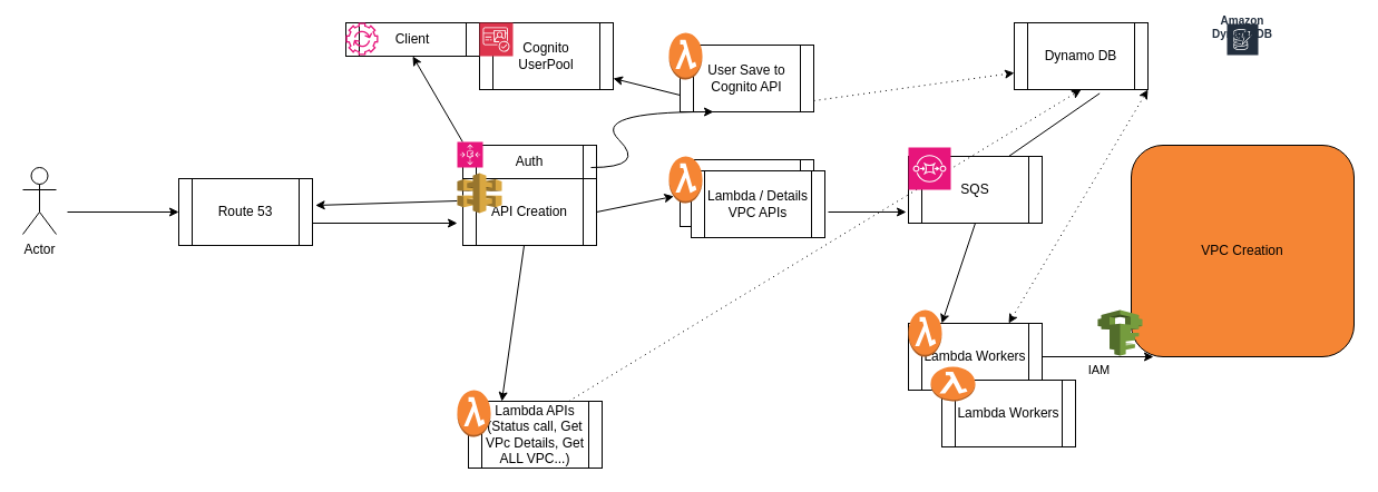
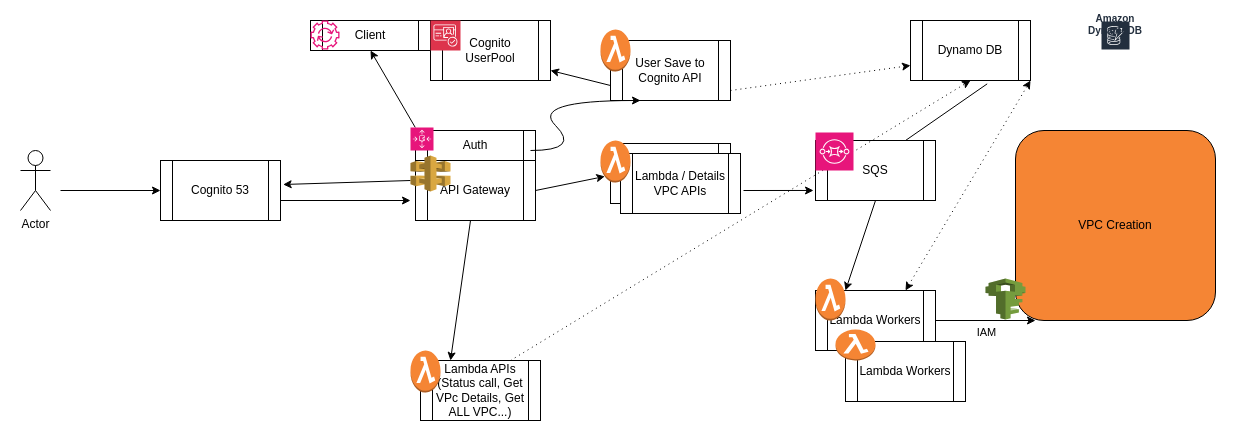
  <mxCell id="0" />
  <mxCell id="1" parent="0" />
  <mxCell id="2" value="Actor" style="shape=umlActor;verticalLabelPosition=bottom;verticalAlign=top;html=1;outlineConnect=0;" vertex="1" parent="1"><mxGeometry x="20" y="150" width="30" height="60" as="geometry" /></mxCell>
- <mxCell id="3" value="Route 53" style="shape=process;whiteSpace=wrap;html=1;backgroundOutline=1;" vertex="1" parent="1"><mxGeometry x="160" y="160" width="120" height="60" as="geometry" /></mxCell>
- <mxCell id="4" value="API Creation" style="shape=process;whiteSpace=wrap;html=1;backgroundOutline=1;" vertex="1" parent="1"><mxGeometry x="415" y="160" width="120" height="60" as="geometry" /></mxCell>
+ <mxCell id="3" value="Cognito 53" style="shape=process;whiteSpace=wrap;html=1;backgroundOutline=1;" vertex="1" parent="1"><mxGeometry x="160" y="160" width="120" height="60" as="geometry" /></mxCell>
+ <mxCell id="4" value="API Gateway" style="shape=process;whiteSpace=wrap;html=1;backgroundOutline=1;" vertex="1" parent="1"><mxGeometry x="415" y="160" width="120" height="60" as="geometry" /></mxCell>
  <mxCell id="5" value="SQS" style="shape=process;whiteSpace=wrap;html=1;backgroundOutline=1;" vertex="1" parent="1"><mxGeometry x="815" y="140" width="120" height="60" as="geometry" /></mxCell>
  <mxCell id="6" value="Lambda Workers" style="shape=process;whiteSpace=wrap;html=1;backgroundOutline=1;" vertex="1" parent="1"><mxGeometry x="815" y="290" width="120" height="60" as="geometry" /></mxCell>
  <mxCell id="7" value="Lambda APIs (Status call, Get VPc Details, Get ALL VPC...)" style="shape=process;whiteSpace=wrap;html=1;backgroundOutline=1;" vertex="1" parent="1"><mxGeometry x="420" y="360" width="120" height="60" as="geometry" /></mxCell>
  <mxCell id="8" value="" style="endArrow=classic;html=1;rounded=0;exitX=0.5;exitY=1;exitDx=0;exitDy=0;entryX=0.25;entryY=0;entryDx=0;entryDy=0;" edge="1" parent="1" source="5" target="6"><mxGeometry width="50" height="50" relative="1" as="geometry"><mxPoint x="725" y="220" as="sourcePoint" /><mxPoint x="815" y="330" as="targetPoint" /></mxGeometry></mxCell>
  <mxCell id="9" value="" style="endArrow=classic;html=1;rounded=0;entryX=0.25;entryY=0;entryDx=0;entryDy=0;" edge="1" parent="1" target="7"><mxGeometry width="50" height="50" relative="1" as="geometry"><mxPoint x="470" y="220" as="sourcePoint" /><mxPoint x="520" y="170" as="targetPoint" /></mxGeometry></mxCell>
  <mxCell id="10" value="Dynamo DB" style="shape=process;whiteSpace=wrap;html=1;backgroundOutline=1;" vertex="1" parent="1"><mxGeometry x="910" y="20" width="120" height="60" as="geometry" /></mxCell>
  <mxCell id="11" value="" style="endArrow=none;html=1;rounded=0;exitX=0.75;exitY=0;exitDx=0;exitDy=0;entryX=0.639;entryY=1.056;entryDx=0;entryDy=0;entryPerimeter=0;" edge="1" parent="1" source="5" target="10"><mxGeometry width="50" height="50" relative="1" as="geometry"><mxPoint x="710" y="130" as="sourcePoint" /><mxPoint x="760" y="80" as="targetPoint" /></mxGeometry></mxCell>
  <mxCell id="12" value="" style="endArrow=classic;startArrow=classic;html=1;rounded=0;entryX=1;entryY=1;entryDx=0;entryDy=0;exitX=0.75;exitY=0;exitDx=0;exitDy=0;dashed=1;dashPattern=1 4;" edge="1" parent="1" source="6" target="10"><mxGeometry width="50" height="50" relative="1" as="geometry"><mxPoint x="730" y="290" as="sourcePoint" /><mxPoint x="780" y="240" as="targetPoint" /></mxGeometry></mxCell>
  <mxCell id="13" value="" style="endArrow=classic;html=1;rounded=0;entryX=0.5;entryY=1;entryDx=0;entryDy=0;dashed=1;dashPattern=1 4;" edge="1" parent="1" target="10"><mxGeometry width="50" height="50" relative="1" as="geometry"><mxPoint x="510" y="360" as="sourcePoint" /><mxPoint x="560" y="310" as="targetPoint" /></mxGeometry></mxCell>
  <mxCell id="14" value="Cognito UserPool" style="shape=process;whiteSpace=wrap;html=1;backgroundOutline=1;" vertex="1" parent="1"><mxGeometry x="430" y="20" width="120" height="60" as="geometry" /></mxCell>
  <mxCell id="15" value="Client" style="shape=process;whiteSpace=wrap;html=1;backgroundOutline=1;" vertex="1" parent="1"><mxGeometry x="310" y="20" width="120" height="30" as="geometry" /></mxCell>
  <mxCell id="16" value="Auth" style="shape=process;whiteSpace=wrap;html=1;backgroundOutline=1;" vertex="1" parent="1"><mxGeometry x="415" y="130" width="120" height="30" as="geometry" /></mxCell>
  <mxCell id="17" value="" style="endArrow=classic;html=1;rounded=0;entryX=0.5;entryY=1;entryDx=0;entryDy=0;" edge="1" parent="1" source="34" target="15"><mxGeometry width="50" height="50" relative="1" as="geometry"><mxPoint x="420" y="130" as="sourcePoint" /><mxPoint x="470" y="80" as="targetPoint" /></mxGeometry></mxCell>
  <mxCell id="18" value="" style="endArrow=classic;html=1;rounded=0;entryX=0;entryY=0.5;entryDx=0;entryDy=0;" edge="1" parent="1" target="3"><mxGeometry width="50" height="50" relative="1" as="geometry"><mxPoint x="60" y="190" as="sourcePoint" /><mxPoint x="110" y="140" as="targetPoint" /></mxGeometry></mxCell>
  <mxCell id="19" value="User Save to Cognito API" style="shape=process;whiteSpace=wrap;html=1;backgroundOutline=1;" vertex="1" parent="1"><mxGeometry x="610" y="40" width="120" height="60" as="geometry" /></mxCell>
  <mxCell id="20" value="" style="endArrow=classic;html=1;rounded=0;" edge="1" parent="1"><mxGeometry width="50" height="50" relative="1" as="geometry"><mxPoint x="280" y="200" as="sourcePoint" /><mxPoint x="410" y="200" as="targetPoint" /></mxGeometry></mxCell>
  <mxCell id="21" value="" style="curved=1;endArrow=classic;html=1;rounded=0;entryX=0.25;entryY=1;entryDx=0;entryDy=0;" edge="1" parent="1" target="19"><mxGeometry width="50" height="50" relative="1" as="geometry"><mxPoint x="530" y="150" as="sourcePoint" /><mxPoint x="580" as="targetPoint" y="100" /><Array as="points"><mxPoint x="580" y="150" /><mxPoint x="530" y="100" /></Array></mxGeometry></mxCell>
  <mxCell id="22" value="" style="endArrow=classic;html=1;rounded=0;entryX=1.022;entryY=0.4;entryDx=0;entryDy=0;entryPerimeter=0;" edge="1" parent="1" target="3"><mxGeometry width="50" height="50" relative="1" as="geometry"><mxPoint x="410" y="180" as="sourcePoint" /><mxPoint x="290" y="170" as="targetPoint" /></mxGeometry></mxCell>
  <mxCell id="23" value="VPC Creation" style="rounded=1;whiteSpace=wrap;html=1;fillColor=#f58534;" vertex="1" parent="1"><mxGeometry x="1015" y="130" width="200" height="190" as="geometry" /></mxCell>
  <mxCell id="24" value="" style="outlineConnect=0;dashed=0;verticalLabelPosition=bottom;verticalAlign=top;align=center;html=1;shape=mxgraph.aws3.iam;fillColor=#759C3E;gradientColor=none;" vertex="1" parent="1"><mxGeometry x="985" y="278" width="40" height="41" as="geometry" /></mxCell>
  <mxCell id="25" value="" style="endArrow=classic;html=1;rounded=0;" edge="1" parent="1" source="6"><mxGeometry relative="1" as="geometry"><mxPoint x="935" y="320" as="sourcePoint" /><mxPoint x="1035" y="320" as="targetPoint" /></mxGeometry></mxCell>
  <mxCell id="26" value="IAM" style="edgeLabel;resizable=0;html=1;;align=center;verticalAlign=middle;" connectable="0" vertex="1" parent="25"><mxGeometry relative="1" as="geometry"><mxPoint y="11" as="offset" /></mxGeometry></mxCell>
  <mxCell id="27" value="" style="sketch=0;points=[[0,0,0],[0.25,0,0],[0.5,0,0],[0.75,0,0],[1,0,0],[0,1,0],[0.25,1,0],[0.5,1,0],[0.75,1,0],[1,1,0],[0,0.25,0],[0,0.5,0],[0,0.75,0],[1,0.25,0],[1,0.5,0],[1,0.75,0]];outlineConnect=0;fontColor=#232F3E;fillColor=#E7157B;strokeColor=#ffffff;dashed=0;verticalLabelPosition=bottom;verticalAlign=top;align=center;html=1;fontSize=12;fontStyle=0;aspect=fixed;shape=mxgraph.aws4.resourceIcon;resIcon=mxgraph.aws4.sqs;" vertex="1" parent="1"><mxGeometry x="815" y="132" width="38" height="38" as="geometry" /></mxCell>
  <mxCell id="28" value="" style="outlineConnect=0;dashed=0;verticalLabelPosition=bottom;verticalAlign=top;align=center;html=1;shape=mxgraph.aws3.lambda_function;fillColor=#F58534;gradientColor=none;" vertex="1" parent="1"><mxGeometry x="815" y="278" width="30" height="42" as="geometry" /></mxCell>
  <mxCell id="29" value="" style="outlineConnect=0;dashed=0;verticalLabelPosition=bottom;verticalAlign=top;align=center;html=1;shape=mxgraph.aws3.lambda_function;fillColor=#F58534;gradientColor=none;" vertex="1" parent="1"><mxGeometry x="410" y="350" width="30" height="42" as="geometry" /></mxCell>
  <mxCell id="30" value="Lambda Workers" style="shape=process;whiteSpace=wrap;html=1;backgroundOutline=1;" vertex="1" parent="1"><mxGeometry x="845" y="341" width="120" height="60" as="geometry" /></mxCell>
  <mxCell id="31" value="" style="outlineConnect=0;dashed=0;verticalLabelPosition=bottom;verticalAlign=top;align=center;html=1;shape=mxgraph.aws3.lambda_function;fillColor=#F58534;gradientColor=none;" vertex="1" parent="1"><mxGeometry x="835" y="329" width="40" height="31" as="geometry" /></mxCell>
  <mxCell id="32" value="" style="outlineConnect=0;dashed=0;verticalLabelPosition=bottom;verticalAlign=top;align=center;html=1;shape=mxgraph.aws3.api_gateway;fillColor=#D9A741;gradientColor=none;" vertex="1" parent="1"><mxGeometry x="410" y="155" width="40" height="36" as="geometry" /></mxCell>
  <mxCell id="33" value="" style="endArrow=classic;html=1;rounded=0;entryX=0.5;entryY=1;entryDx=0;entryDy=0;" edge="1" parent="1" target="34"><mxGeometry width="50" height="50" relative="1" as="geometry"><mxPoint x="420" y="130" as="sourcePoint" /><mxPoint x="370" y="50" as="targetPoint" /></mxGeometry></mxCell>
  <mxCell id="34" value="" style="sketch=0;points=[[0,0,0],[0.25,0,0],[0.5,0,0],[0.75,0,0],[1,0,0],[0,1,0],[0.25,1,0],[0.5,1,0],[0.75,1,0],[1,1,0],[0,0.25,0],[0,0.5,0],[0,0.75,0],[1,0.25,0],[1,0.5,0],[1,0.75,0]];points=[[0,0,0],[0.25,0,0],[0.5,0,0],[0.75,0,0],[1,0,0],[0,1,0],[0.25,1,0],[0.5,1,0],[0.75,1,0],[1,1,0],[0,0.25,0],[0,0.5,0],[0,0.75,0],[1,0.25,0],[1,0.5,0],[1,0.75,0]];outlineConnect=0;fontColor=#232F3E;fillColor=#E7157B;strokeColor=#ffffff;dashed=0;verticalLabelPosition=bottom;verticalAlign=top;align=center;html=1;fontSize=12;fontStyle=0;aspect=fixed;shape=mxgraph.aws4.resourceIcon;resIcon=mxgraph.aws4.application_auto_scaling;" vertex="1" parent="1"><mxGeometry x="410" y="127" width="23" height="23" as="geometry" /></mxCell>
  <mxCell id="35" value="" style="sketch=0;points=[[0,0,0],[0.25,0,0],[0.5,0,0],[0.75,0,0],[1,0,0],[0,1,0],[0.25,1,0],[0.5,1,0],[0.75,1,0],[1,1,0],[0,0.25,0],[0,0.5,0],[0,0.75,0],[1,0.25,0],[1,0.5,0],[1,0.75,0]];outlineConnect=0;fontColor=#232F3E;fillColor=#DD344C;strokeColor=#ffffff;dashed=0;verticalLabelPosition=bottom;verticalAlign=top;align=center;html=1;fontSize=12;fontStyle=0;aspect=fixed;shape=mxgraph.aws4.resourceIcon;resIcon=mxgraph.aws4.cognito;" vertex="1" parent="1"><mxGeometry x="430" y="20" width="30" height="30" as="geometry" /></mxCell>
  <mxCell id="36" value="" style="sketch=0;outlineConnect=0;fontColor=#232F3E;gradientColor=none;fillColor=#E7157B;strokeColor=none;dashed=0;verticalLabelPosition=bottom;verticalAlign=top;align=center;html=1;fontSize=12;fontStyle=0;aspect=fixed;pointerEvents=1;shape=mxgraph.aws4.automation;" vertex="1" parent="1"><mxGeometry x="310" y="20" width="29" height="29" as="geometry" /></mxCell>
  <mxCell id="37" value="Amazon DynamoDB" style="sketch=0;outlineConnect=0;fontColor=#232F3E;gradientColor=none;strokeColor=#ffffff;fillColor=#232F3E;dashed=0;verticalLabelPosition=middle;verticalAlign=bottom;align=center;html=1;whiteSpace=wrap;fontSize=10;fontStyle=1;spacing=3;shape=mxgraph.aws4.productIcon;prIcon=mxgraph.aws4.dynamodb;" vertex="1" parent="1"><mxGeometry x="1100" y="20" width="30" height="20" as="geometry" /></mxCell>
  <mxCell id="38" value="" style="shape=process;whiteSpace=wrap;html=1;backgroundOutline=1;" vertex="1" parent="1"><mxGeometry x="610" y="143" width="120" height="60" as="geometry" /></mxCell>
  <mxCell id="39" value="Lambda / Details VPC APIs" style="shape=process;whiteSpace=wrap;html=1;backgroundOutline=1;" vertex="1" parent="1"><mxGeometry x="620" y="153" width="120" height="60" as="geometry" /></mxCell>
  <mxCell id="40" value="" style="outlineConnect=0;dashed=0;verticalLabelPosition=bottom;verticalAlign=top;align=center;html=1;shape=mxgraph.aws3.lambda_function;fillColor=#F58534;gradientColor=none;" vertex="1" parent="1"><mxGeometry x="600" y="140" width="30" height="42" as="geometry" /></mxCell>
  <mxCell id="41" value="" style="outlineConnect=0;dashed=0;verticalLabelPosition=bottom;verticalAlign=top;align=center;html=1;shape=mxgraph.aws3.lambda_function;fillColor=#F58534;gradientColor=none;" vertex="1" parent="1"><mxGeometry x="600" y="29" width="30" height="42" as="geometry" /></mxCell>
  <mxCell id="42" value="" style="endArrow=classic;html=1;rounded=0;exitX=0;exitY=0.75;exitDx=0;exitDy=0;" edge="1" parent="1" source="19"><mxGeometry width="50" height="50" relative="1" as="geometry"><mxPoint x="500" y="120" as="sourcePoint" /><mxPoint x="550" y="70" as="targetPoint" /></mxGeometry></mxCell>
  <mxCell id="43" value="" style="endArrow=classic;html=1;rounded=0;entryX=0;entryY=0.75;entryDx=0;entryDy=0;dashed=1;dashPattern=1 4;" edge="1" parent="1" target="10"><mxGeometry width="50" height="50" relative="1" as="geometry"><mxPoint x="730" y="90" as="sourcePoint" /><mxPoint x="780" y="40" as="targetPoint" /></mxGeometry></mxCell>
  <mxCell id="44" value="" style="endArrow=classic;html=1;rounded=0;entryX=0.145;entryY=0.855;entryDx=0;entryDy=0;entryPerimeter=0;exitX=1;exitY=0.5;exitDx=0;exitDy=0;" edge="1" parent="1" source="4" target="40"><mxGeometry width="50" height="50" relative="1" as="geometry"><mxPoint x="550" y="180" as="sourcePoint" /><mxPoint x="580" y="130" as="targetPoint" /></mxGeometry></mxCell>
  <mxCell id="45" value="" style="endArrow=classic;html=1;rounded=0;entryX=0.042;entryY=0.833;entryDx=0;entryDy=0;entryPerimeter=0;" edge="1" parent="1"><mxGeometry width="50" height="50" relative="1" as="geometry"><mxPoint x="743" y="190" as="sourcePoint" /><mxPoint x="813.04" y="189.98" as="targetPoint" /></mxGeometry></mxCell>
